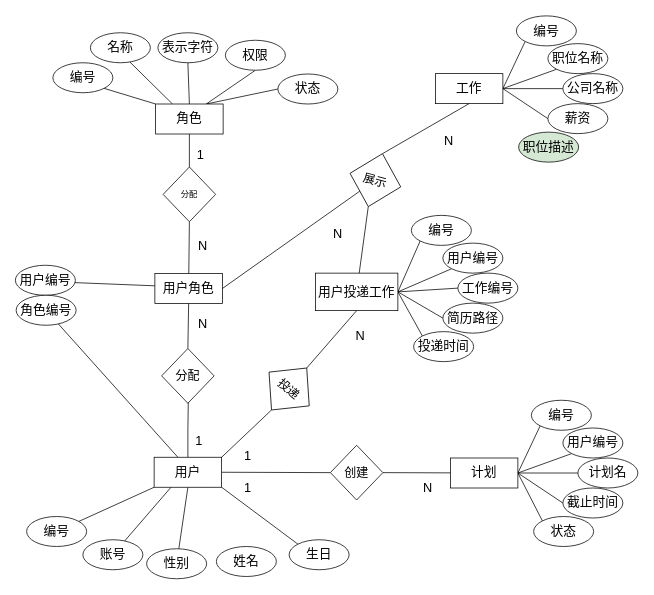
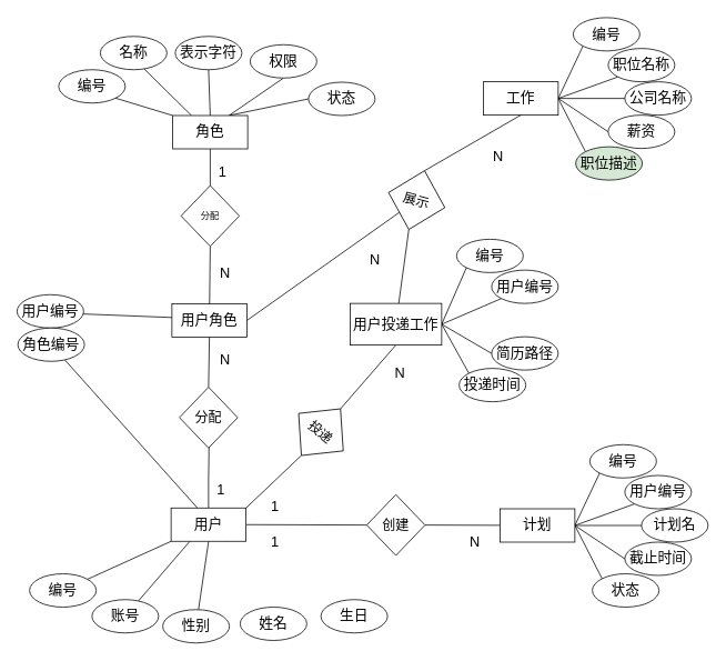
  <mxCell id="0" />
  <mxCell id="1" parent="0" />
  <mxCell id="2" style="rounded=0;orthogonalLoop=1;jettySize=auto;html=1;exitX=1;exitY=0.5;exitDx=0;exitDy=0;entryX=0;entryY=1;entryDx=0;entryDy=0;endArrow=none;endFill=0;" edge="1" parent="1" source="7" target="8"><mxGeometry relative="1" as="geometry" /></mxCell>
  <mxCell id="3" style="rounded=0;orthogonalLoop=1;jettySize=auto;html=1;exitX=1;exitY=0.5;exitDx=0;exitDy=0;entryX=0;entryY=1;entryDx=0;entryDy=0;endArrow=none;endFill=0;" edge="1" parent="1" source="7" target="9"><mxGeometry relative="1" as="geometry" /></mxCell>
- <mxCell id="4" style="rounded=0;orthogonalLoop=1;jettySize=auto;html=1;exitX=1;exitY=0.5;exitDx=0;exitDy=0;entryX=0;entryY=0.5;entryDx=0;entryDy=0;endArrow=none;endFill=0;" edge="1" parent="1" source="7" target="10"><mxGeometry relative="1" as="geometry" /></mxCell>
  <mxCell id="5" style="rounded=0;orthogonalLoop=1;jettySize=auto;html=1;exitX=1;exitY=0.5;exitDx=0;exitDy=0;entryX=0;entryY=0.5;entryDx=0;entryDy=0;endArrow=none;endFill=0;" edge="1" parent="1" source="7" target="11"><mxGeometry relative="1" as="geometry" /></mxCell>
  <mxCell id="6" style="rounded=0;orthogonalLoop=1;jettySize=auto;html=1;exitX=1;exitY=0.5;exitDx=0;exitDy=0;entryX=0;entryY=0;entryDx=0;entryDy=0;endArrow=none;endFill=0;" edge="1" parent="1" source="7" target="12"><mxGeometry relative="1" as="geometry" /></mxCell>
  <mxCell id="7" value="用户投递工作" style="rounded=0;whiteSpace=wrap;html=1;fontSize=17;fontStyle=0" vertex="1" parent="1"><mxGeometry x="420" y="363.5" width="110" height="50" as="geometry" /></mxCell>
  <mxCell id="8" value="编号" style="ellipse;whiteSpace=wrap;html=1;fontSize=17;fontStyle=0" vertex="1" parent="1"><mxGeometry x="548" y="286.5" width="80" height="40" as="geometry" /></mxCell>
  <mxCell id="9" value="用户编号" style="ellipse;whiteSpace=wrap;html=1;fontSize=17;fontStyle=0" vertex="1" parent="1"><mxGeometry x="590" y="323.5" width="80" height="40" as="geometry" /></mxCell>
- <mxCell id="10" value="工作编号" style="ellipse;whiteSpace=wrap;html=1;fontSize=17;fontStyle=0" vertex="1" parent="1"><mxGeometry x="610" y="363.5" width="80" height="40" as="geometry" /></mxCell>
  <mxCell id="11" value="简历路径" style="ellipse;whiteSpace=wrap;html=1;fontSize=17;fontStyle=0" vertex="1" parent="1"><mxGeometry x="590" y="403.5" width="80" height="40" as="geometry" /></mxCell>
  <mxCell id="12" value="投递时间" style="ellipse;whiteSpace=wrap;html=1;fontSize=17;fontStyle=0" vertex="1" parent="1"><mxGeometry x="551" y="441.5" width="80" height="40" as="geometry" /></mxCell>
  <mxCell id="13" style="rounded=0;orthogonalLoop=1;jettySize=auto;html=1;exitX=1;exitY=0.5;exitDx=0;exitDy=0;entryX=0;entryY=1;entryDx=0;entryDy=0;endArrow=none;endFill=0;" edge="1" parent="1" source="18" target="19"><mxGeometry relative="1" as="geometry" /></mxCell>
  <mxCell id="14" style="rounded=0;orthogonalLoop=1;jettySize=auto;html=1;exitX=1;exitY=0.5;exitDx=0;exitDy=0;entryX=0;entryY=1;entryDx=0;entryDy=0;endArrow=none;endFill=0;" edge="1" parent="1" source="18" target="20"><mxGeometry relative="1" as="geometry" /></mxCell>
  <mxCell id="15" style="rounded=0;orthogonalLoop=1;jettySize=auto;html=1;exitX=1;exitY=0.5;exitDx=0;exitDy=0;entryX=0;entryY=0.5;entryDx=0;entryDy=0;endArrow=none;endFill=0;" edge="1" parent="1" source="18" target="21"><mxGeometry relative="1" as="geometry" /></mxCell>
  <mxCell id="16" style="rounded=0;orthogonalLoop=1;jettySize=auto;html=1;exitX=1;exitY=0.5;exitDx=0;exitDy=0;entryX=0;entryY=0.5;entryDx=0;entryDy=0;endArrow=none;endFill=0;" edge="1" parent="1" source="18" target="22"><mxGeometry relative="1" as="geometry" /></mxCell>
+ <mxCell id="17" style="rounded=0;orthogonalLoop=1;jettySize=auto;html=1;exitX=1;exitY=0.5;exitDx=0;exitDy=0;entryX=0;entryY=0;entryDx=0;entryDy=0;endArrow=none;endFill=0;" edge="1" parent="1" source="18" target="23"><mxGeometry relative="1" as="geometry" /></mxCell>
  <mxCell id="18" value="工作" style="rounded=0;whiteSpace=wrap;html=1;fontSize=17;fontStyle=0" vertex="1" parent="1"><mxGeometry x="580" y="97.5" width="90" height="40" as="geometry" /></mxCell>
  <mxCell id="19" value="编号" style="ellipse;whiteSpace=wrap;html=1;fontSize=17;fontStyle=0" vertex="1" parent="1"><mxGeometry x="688" y="20.5" width="80" height="40" as="geometry" /></mxCell>
  <mxCell id="20" value="职位名称" style="ellipse;whiteSpace=wrap;html=1;fontSize=17;fontStyle=0" vertex="1" parent="1"><mxGeometry x="730" y="57.5" width="80" height="40" as="geometry" /></mxCell>
  <mxCell id="21" value="公司名称" style="ellipse;whiteSpace=wrap;html=1;fontSize=17;fontStyle=0" vertex="1" parent="1"><mxGeometry x="750" y="97.5" width="80" height="40" as="geometry" /></mxCell>
  <mxCell id="22" value="薪资" style="ellipse;whiteSpace=wrap;html=1;fontSize=17;fontStyle=0" vertex="1" parent="1"><mxGeometry x="730" y="137.5" width="80" height="40" as="geometry" /></mxCell>
  <mxCell id="23" value="职位描述" style="ellipse;whiteSpace=wrap;html=1;fontSize=17;fontStyle=0;fillColor=#d5e8d4;" vertex="1" parent="1"><mxGeometry x="691" y="175.5" width="80" height="40" as="geometry" /></mxCell>
  <mxCell id="24" style="rounded=0;orthogonalLoop=1;jettySize=auto;html=1;exitX=0;exitY=1;exitDx=0;exitDy=0;strokeColor=default;endArrow=none;endFill=0;" edge="1" parent="1" source="32" target="33"><mxGeometry relative="1" as="geometry" /></mxCell>
  <mxCell id="25" style="rounded=0;orthogonalLoop=1;jettySize=auto;html=1;exitX=0.25;exitY=1;exitDx=0;exitDy=0;endArrow=none;endFill=0;" edge="1" parent="1" source="32" target="34"><mxGeometry relative="1" as="geometry" /></mxCell>
  <mxCell id="26" style="rounded=0;orthogonalLoop=1;jettySize=auto;html=1;exitX=0.5;exitY=1;exitDx=0;exitDy=0;endArrow=none;endFill=0;" edge="1" parent="1" source="32" target="36"><mxGeometry relative="1" as="geometry" /></mxCell>
  <mxCell id="27" style="rounded=0;orthogonalLoop=1;jettySize=auto;html=1;exitX=0.75;exitY=1;exitDx=0;exitDy=0;endArrow=none;endFill=0;" edge="1" parent="1" source="32" target="65"><mxGeometry relative="1" as="geometry" /></mxCell>
- <mxCell id="28" style="rounded=0;orthogonalLoop=1;jettySize=auto;html=1;exitX=1;exitY=1;exitDx=0;exitDy=0;entryX=0;entryY=0;entryDx=0;entryDy=0;endArrow=none;endFill=0;" edge="1" parent="1" source="32" target="37"><mxGeometry relative="1" as="geometry" /></mxCell>
  <mxCell id="29" style="edgeStyle=orthogonalEdgeStyle;shape=connector;rounded=0;orthogonalLoop=1;jettySize=auto;html=1;exitX=0.5;exitY=0;exitDx=0;exitDy=0;entryX=0.509;entryY=0.876;entryDx=0;entryDy=0;entryPerimeter=0;labelBackgroundColor=default;strokeColor=default;fontFamily=Helvetica;fontSize=11;fontColor=default;endArrow=none;endFill=0;" edge="1" parent="1" source="32" target="67"><mxGeometry relative="1" as="geometry" /></mxCell>
  <mxCell id="30" style="shape=connector;rounded=0;orthogonalLoop=1;jettySize=auto;html=1;exitX=1;exitY=0.5;exitDx=0;exitDy=0;entryX=0;entryY=0.5;entryDx=0;entryDy=0;labelBackgroundColor=default;strokeColor=default;fontFamily=Helvetica;fontSize=11;fontColor=default;endArrow=none;endFill=0;" edge="1" parent="1" source="32" target="75"><mxGeometry relative="1" as="geometry" /></mxCell>
  <mxCell id="31" style="shape=connector;rounded=0;orthogonalLoop=1;jettySize=auto;html=1;exitX=1;exitY=0;exitDx=0;exitDy=0;entryX=0.5;entryY=1;entryDx=0;entryDy=0;labelBackgroundColor=default;strokeColor=default;fontFamily=Helvetica;fontSize=11;fontColor=default;endArrow=none;endFill=0;" edge="1" parent="1" source="32" target="79"><mxGeometry relative="1" as="geometry" /></mxCell>
  <mxCell id="32" value="用户" style="rounded=0;whiteSpace=wrap;html=1;fontSize=17;fontStyle=0;direction=east;" vertex="1" parent="1"><mxGeometry x="205" y="609" width="90" height="40" as="geometry" /></mxCell>
  <mxCell id="33" value="编号" style="ellipse;whiteSpace=wrap;html=1;fontSize=17;fontStyle=0" vertex="1" parent="1"><mxGeometry x="35" y="688" width="80" height="40" as="geometry" /></mxCell>
  <mxCell id="34" value="账号" style="ellipse;whiteSpace=wrap;html=1;fontSize=17;fontStyle=0" vertex="1" parent="1"><mxGeometry x="110" y="719" width="80" height="40" as="geometry" /></mxCell>
  <mxCell id="35" value="姓名" style="ellipse;whiteSpace=wrap;html=1;fontSize=17;fontStyle=0" vertex="1" parent="1"><mxGeometry x="288" y="728" width="80" height="40" as="geometry" /></mxCell>
  <mxCell id="36" value="性别" style="ellipse;whiteSpace=wrap;html=1;fontSize=17;fontStyle=0" vertex="1" parent="1"><mxGeometry x="195" y="731" width="80" height="40" as="geometry" /></mxCell>
  <mxCell id="37" value="生日" style="ellipse;whiteSpace=wrap;html=1;fontSize=17;fontStyle=0" vertex="1" parent="1"><mxGeometry x="385" y="719" width="80" height="40" as="geometry" /></mxCell>
  <mxCell id="38" style="rounded=0;orthogonalLoop=1;jettySize=auto;html=1;exitX=0;exitY=0;exitDx=0;exitDy=0;entryX=1;entryY=1;entryDx=0;entryDy=0;endArrow=none;endFill=0;" edge="1" parent="1" source="44" target="45"><mxGeometry relative="1" as="geometry" /></mxCell>
  <mxCell id="39" style="rounded=0;orthogonalLoop=1;jettySize=auto;html=1;exitX=0.25;exitY=0;exitDx=0;exitDy=0;entryX=0.658;entryY=0.975;entryDx=0;entryDy=0;entryPerimeter=0;endArrow=none;endFill=0;" edge="1" parent="1" source="44" target="46"><mxGeometry relative="1" as="geometry" /></mxCell>
  <mxCell id="40" style="shape=connector;rounded=0;orthogonalLoop=1;jettySize=auto;html=1;exitX=0.5;exitY=0;exitDx=0;exitDy=0;entryX=0.5;entryY=1;entryDx=0;entryDy=0;labelBackgroundColor=default;strokeColor=default;fontFamily=Helvetica;fontSize=11;fontColor=default;endArrow=none;endFill=0;" edge="1" parent="1" source="44" target="47"><mxGeometry relative="1" as="geometry" /></mxCell>
  <mxCell id="41" style="shape=connector;rounded=0;orthogonalLoop=1;jettySize=auto;html=1;exitX=0.75;exitY=0;exitDx=0;exitDy=0;entryX=0.5;entryY=1;entryDx=0;entryDy=0;labelBackgroundColor=default;strokeColor=default;fontFamily=Helvetica;fontSize=11;fontColor=default;endArrow=none;endFill=0;" edge="1" parent="1" source="44" target="48"><mxGeometry relative="1" as="geometry" /></mxCell>
  <mxCell id="42" style="shape=connector;rounded=0;orthogonalLoop=1;jettySize=auto;html=1;exitX=0.75;exitY=0;exitDx=0;exitDy=0;entryX=0;entryY=0.5;entryDx=0;entryDy=0;labelBackgroundColor=default;strokeColor=default;fontFamily=Helvetica;fontSize=11;fontColor=default;endArrow=none;endFill=0;" edge="1" parent="1" source="44" target="49"><mxGeometry relative="1" as="geometry" /></mxCell>
  <mxCell id="43" style="shape=connector;rounded=0;orthogonalLoop=1;jettySize=auto;html=1;exitX=0.5;exitY=1;exitDx=0;exitDy=0;entryX=0.5;entryY=0;entryDx=0;entryDy=0;labelBackgroundColor=default;strokeColor=default;fontFamily=Helvetica;fontSize=11;fontColor=default;endArrow=none;endFill=0;" edge="1" parent="1" source="44" target="69"><mxGeometry relative="1" as="geometry" /></mxCell>
  <mxCell id="44" value="角色" style="rounded=0;whiteSpace=wrap;html=1;fontSize=17;fontStyle=0" vertex="1" parent="1"><mxGeometry x="207" y="138" width="90" height="40" as="geometry" /></mxCell>
  <mxCell id="45" value="编号" style="ellipse;whiteSpace=wrap;html=1;fontSize=17;fontStyle=0" vertex="1" parent="1"><mxGeometry x="70" y="83" width="80" height="40" as="geometry" /></mxCell>
  <mxCell id="46" value="名称" style="ellipse;whiteSpace=wrap;html=1;fontSize=17;fontStyle=0" vertex="1" parent="1"><mxGeometry x="120" y="43" width="80" height="40" as="geometry" /></mxCell>
  <mxCell id="47" value="表示字符" style="ellipse;whiteSpace=wrap;html=1;fontSize=17;fontStyle=0" vertex="1" parent="1"><mxGeometry x="210" y="43" width="80" height="40" as="geometry" /></mxCell>
  <mxCell id="48" value="权限" style="ellipse;whiteSpace=wrap;html=1;fontSize=17;fontStyle=0" vertex="1" parent="1"><mxGeometry x="300" y="53" width="80" height="40" as="geometry" /></mxCell>
  <mxCell id="49" value="状态" style="ellipse;whiteSpace=wrap;html=1;fontSize=17;fontStyle=0" vertex="1" parent="1"><mxGeometry x="370" y="98" width="80" height="40" as="geometry" /></mxCell>
  <mxCell id="50" style="rounded=0;orthogonalLoop=1;jettySize=auto;html=1;exitX=1;exitY=0.5;exitDx=0;exitDy=0;entryX=0;entryY=1;entryDx=0;entryDy=0;endArrow=none;endFill=0;" edge="1" parent="1" source="55" target="56"><mxGeometry relative="1" as="geometry" /></mxCell>
  <mxCell id="51" style="rounded=0;orthogonalLoop=1;jettySize=auto;html=1;exitX=1;exitY=0.5;exitDx=0;exitDy=0;entryX=0;entryY=1;entryDx=0;entryDy=0;endArrow=none;endFill=0;" edge="1" parent="1" source="55" target="57"><mxGeometry relative="1" as="geometry" /></mxCell>
  <mxCell id="52" style="rounded=0;orthogonalLoop=1;jettySize=auto;html=1;exitX=1;exitY=0.5;exitDx=0;exitDy=0;entryX=0;entryY=0.5;entryDx=0;entryDy=0;endArrow=none;endFill=0;" edge="1" parent="1" source="55" target="58"><mxGeometry relative="1" as="geometry" /></mxCell>
  <mxCell id="53" style="rounded=0;orthogonalLoop=1;jettySize=auto;html=1;exitX=1;exitY=0.5;exitDx=0;exitDy=0;entryX=0;entryY=0.5;entryDx=0;entryDy=0;endArrow=none;endFill=0;" edge="1" parent="1" source="55" target="59"><mxGeometry relative="1" as="geometry" /></mxCell>
  <mxCell id="54" style="rounded=0;orthogonalLoop=1;jettySize=auto;html=1;exitX=1;exitY=0.5;exitDx=0;exitDy=0;entryX=0;entryY=0;entryDx=0;entryDy=0;endArrow=none;endFill=0;" edge="1" parent="1" source="55" target="60"><mxGeometry relative="1" as="geometry" /></mxCell>
  <mxCell id="55" value="计划" style="rounded=0;whiteSpace=wrap;html=1;fontSize=17;fontStyle=0" vertex="1" parent="1"><mxGeometry x="600" y="610" width="90" height="40" as="geometry" /></mxCell>
  <mxCell id="56" value="编号" style="ellipse;whiteSpace=wrap;html=1;fontSize=17;fontStyle=0" vertex="1" parent="1"><mxGeometry x="708" y="533" width="80" height="40" as="geometry" /></mxCell>
  <mxCell id="57" value="用户编号" style="ellipse;whiteSpace=wrap;html=1;fontSize=17;fontStyle=0" vertex="1" parent="1"><mxGeometry x="750" y="570" width="80" height="40" as="geometry" /></mxCell>
  <mxCell id="58" value="计划名" style="ellipse;whiteSpace=wrap;html=1;fontSize=17;fontStyle=0" vertex="1" parent="1"><mxGeometry x="770" y="610" width="80" height="40" as="geometry" /></mxCell>
  <mxCell id="59" value="截止时间" style="ellipse;whiteSpace=wrap;html=1;fontSize=17;fontStyle=0" vertex="1" parent="1"><mxGeometry x="750" y="650" width="80" height="40" as="geometry" /></mxCell>
  <mxCell id="60" value="状态" style="ellipse;whiteSpace=wrap;html=1;fontSize=17;fontStyle=0" vertex="1" parent="1"><mxGeometry x="711" y="688" width="80" height="40" as="geometry" /></mxCell>
  <mxCell id="61" style="rounded=0;orthogonalLoop=1;jettySize=auto;html=1;exitX=1;exitY=0.5;exitDx=0;exitDy=0;entryX=0;entryY=0.5;entryDx=0;entryDy=0;endArrow=none;endFill=0;" edge="1" parent="1" source="63" target="64"><mxGeometry relative="1" as="geometry" /></mxCell>
  <mxCell id="62" style="rounded=0;orthogonalLoop=1;jettySize=auto;html=1;exitX=1;exitY=0.5;exitDx=0;exitDy=0;endArrow=none;endFill=0;" edge="1" parent="1" source="63" target="84"><mxGeometry relative="1" as="geometry" /></mxCell>
  <mxCell id="63" value="用户角色" style="rounded=0;whiteSpace=wrap;html=1;fontSize=17;fontStyle=0" vertex="1" parent="1"><mxGeometry x="206" y="364" width="90" height="40" as="geometry" /></mxCell>
  <mxCell id="64" value="用户编号" style="ellipse;whiteSpace=wrap;html=1;fontSize=17;fontStyle=0" vertex="1" parent="1"><mxGeometry x="20" y="353" width="80" height="40" as="geometry" /></mxCell>
  <mxCell id="65" value="角色编号" style="ellipse;whiteSpace=wrap;html=1;fontSize=17;fontStyle=0" vertex="1" parent="1"><mxGeometry x="21" y="393" width="80" height="40" as="geometry" /></mxCell>
  <mxCell id="66" style="shape=connector;rounded=0;orthogonalLoop=1;jettySize=auto;html=1;exitX=0.5;exitY=0;exitDx=0;exitDy=0;entryX=0.5;entryY=1;entryDx=0;entryDy=0;labelBackgroundColor=default;strokeColor=default;fontFamily=Helvetica;fontSize=11;fontColor=default;endArrow=none;endFill=0;" edge="1" parent="1" source="67" target="63"><mxGeometry relative="1" as="geometry" /></mxCell>
  <mxCell id="67" value="分配" style="rhombus;whiteSpace=wrap;html=1;fontFamily=Helvetica;fontSize=16;fontColor=default;" vertex="1" parent="1"><mxGeometry x="215" y="464" width="70" height="73" as="geometry" /></mxCell>
  <mxCell id="68" style="shape=connector;rounded=0;orthogonalLoop=1;jettySize=auto;html=1;exitX=0.5;exitY=1;exitDx=0;exitDy=0;labelBackgroundColor=default;strokeColor=default;fontFamily=Helvetica;fontSize=11;fontColor=default;endArrow=none;endFill=0;" edge="1" parent="1" source="69" target="63"><mxGeometry relative="1" as="geometry" /></mxCell>
  <mxCell id="69" value="分配" style="rhombus;whiteSpace=wrap;html=1;fontFamily=Helvetica;fontSize=11;fontColor=default;" vertex="1" parent="1"><mxGeometry x="217" y="222" width="70" height="73" as="geometry" /></mxCell>
  <mxCell id="70" value="1" style="text;html=1;strokeColor=none;fillColor=none;align=center;verticalAlign=middle;whiteSpace=wrap;rounded=0;fontSize=17;fontFamily=Helvetica;fontColor=default;fontStyle=0" vertex="1" parent="1"><mxGeometry x="235" y="573" width="60" height="30" as="geometry" /></mxCell>
  <mxCell id="71" value="N" style="text;html=1;strokeColor=none;fillColor=none;align=center;verticalAlign=middle;whiteSpace=wrap;rounded=0;fontSize=17;fontFamily=Helvetica;fontColor=default;fontStyle=0" vertex="1" parent="1"><mxGeometry x="240" y="313" width="60" height="30" as="geometry" /></mxCell>
  <mxCell id="72" value="N" style="text;html=1;strokeColor=none;fillColor=none;align=center;verticalAlign=middle;whiteSpace=wrap;rounded=0;fontSize=17;fontFamily=Helvetica;fontColor=default;fontStyle=0" vertex="1" parent="1"><mxGeometry x="240" y="416.5" width="60" height="30" as="geometry" /></mxCell>
  <mxCell id="73" value="1" style="text;html=1;strokeColor=none;fillColor=none;align=center;verticalAlign=middle;whiteSpace=wrap;rounded=0;fontSize=17;fontFamily=Helvetica;fontColor=default;fontStyle=0" vertex="1" parent="1"><mxGeometry x="237" y="192" width="60" height="30" as="geometry" /></mxCell>
  <mxCell id="74" style="shape=connector;rounded=0;orthogonalLoop=1;jettySize=auto;html=1;exitX=1;exitY=0.5;exitDx=0;exitDy=0;labelBackgroundColor=default;strokeColor=default;fontFamily=Helvetica;fontSize=11;fontColor=default;endArrow=none;endFill=0;" edge="1" parent="1" source="75" target="55"><mxGeometry relative="1" as="geometry" /></mxCell>
  <mxCell id="75" value="创建" style="rhombus;whiteSpace=wrap;html=1;fontFamily=Helvetica;fontSize=16;fontColor=default;" vertex="1" parent="1"><mxGeometry x="440" y="593" width="70" height="73" as="geometry" /></mxCell>
  <mxCell id="76" value="1" style="text;html=1;strokeColor=none;fillColor=none;align=center;verticalAlign=middle;whiteSpace=wrap;rounded=0;fontSize=17;fontFamily=Helvetica;fontColor=default;fontStyle=0" vertex="1" parent="1"><mxGeometry x="300" y="636" width="60" height="30" as="geometry" /></mxCell>
  <mxCell id="77" value="N" style="text;html=1;strokeColor=none;fillColor=none;align=center;verticalAlign=middle;whiteSpace=wrap;rounded=0;fontSize=17;fontFamily=Helvetica;fontColor=default;fontStyle=0" vertex="1" parent="1"><mxGeometry x="540" y="636" width="60" height="30" as="geometry" /></mxCell>
  <mxCell id="78" style="shape=connector;rounded=0;orthogonalLoop=1;jettySize=auto;html=1;exitX=0.5;exitY=0;exitDx=0;exitDy=0;entryX=0.5;entryY=1;entryDx=0;entryDy=0;labelBackgroundColor=default;strokeColor=default;fontFamily=Helvetica;fontSize=11;fontColor=default;endArrow=none;endFill=0;" edge="1" parent="1" source="79" target="7"><mxGeometry relative="1" as="geometry" /></mxCell>
  <mxCell id="79" value="投递" style="rhombus;whiteSpace=wrap;html=1;fontFamily=Helvetica;fontSize=16;fontColor=default;rotation=40;" vertex="1" parent="1"><mxGeometry x="350" y="481.5" width="70" height="73" as="geometry" /></mxCell>
  <mxCell id="80" value="1" style="text;html=1;strokeColor=none;fillColor=none;align=center;verticalAlign=middle;whiteSpace=wrap;rounded=0;fontSize=17;fontFamily=Helvetica;fontColor=default;fontStyle=0" vertex="1" parent="1"><mxGeometry x="300" y="593" width="60" height="30" as="geometry" /></mxCell>
  <mxCell id="81" value="N" style="text;html=1;strokeColor=none;fillColor=none;align=center;verticalAlign=middle;whiteSpace=wrap;rounded=0;fontSize=17;fontFamily=Helvetica;fontColor=default;fontStyle=0" vertex="1" parent="1"><mxGeometry x="450" y="433" width="60" height="30" as="geometry" /></mxCell>
  <mxCell id="82" style="shape=connector;rounded=0;orthogonalLoop=1;jettySize=auto;html=1;exitX=0.5;exitY=1;exitDx=0;exitDy=0;labelBackgroundColor=default;strokeColor=default;fontFamily=Helvetica;fontSize=11;fontColor=default;endArrow=none;endFill=0;" edge="1" parent="1" source="84" target="7"><mxGeometry relative="1" as="geometry" /></mxCell>
  <mxCell id="83" style="shape=connector;rounded=0;orthogonalLoop=1;jettySize=auto;html=1;exitX=0.5;exitY=0;exitDx=0;exitDy=0;entryX=0.5;entryY=1;entryDx=0;entryDy=0;labelBackgroundColor=default;strokeColor=default;fontFamily=Helvetica;fontSize=11;fontColor=default;endArrow=none;endFill=0;" edge="1" parent="1" source="84" target="18"><mxGeometry relative="1" as="geometry" /></mxCell>
  <mxCell id="84" value="展示" style="rhombus;whiteSpace=wrap;html=1;fontFamily=Helvetica;fontSize=16;fontColor=default;rotation=15;" vertex="1" parent="1"><mxGeometry x="465" y="203" width="70" height="73" as="geometry" /></mxCell>
  <mxCell id="85" value="N" style="text;html=1;strokeColor=none;fillColor=none;align=center;verticalAlign=middle;whiteSpace=wrap;rounded=0;fontSize=17;fontFamily=Helvetica;fontColor=default;fontStyle=0" vertex="1" parent="1"><mxGeometry x="568" y="173" width="60" height="30" as="geometry" /></mxCell>
  <mxCell id="86" value="N" style="text;html=1;strokeColor=none;fillColor=none;align=center;verticalAlign=middle;whiteSpace=wrap;rounded=0;fontSize=17;fontFamily=Helvetica;fontColor=default;fontStyle=0" vertex="1" parent="1"><mxGeometry x="420" y="296.5" width="60" height="30" as="geometry" /></mxCell>
